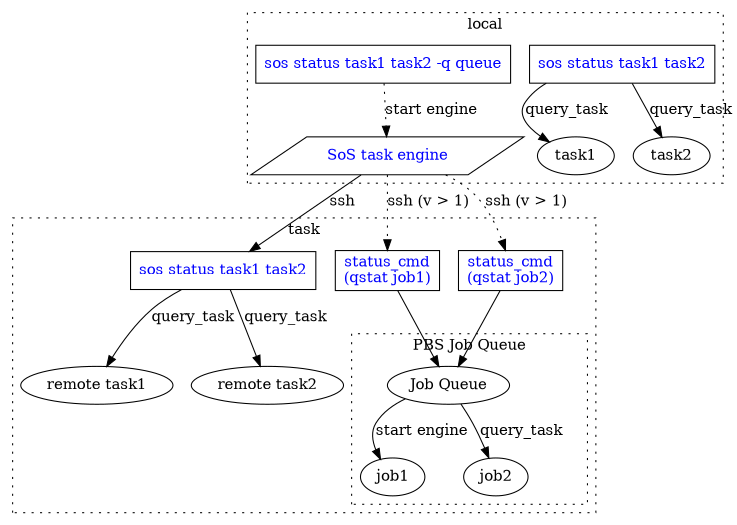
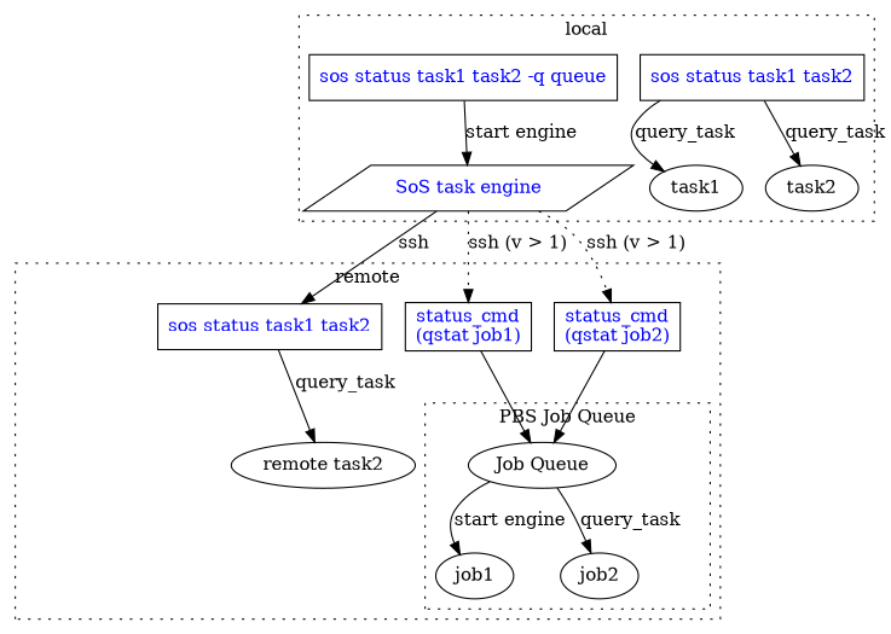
  digraph {
    n1 [fontcolor=blue label="sos status task1 task2" shape=box]
    n2 [label=task1]
    n3 [label=task2]
    n4 [fontcolor=blue label="sos status task1 task2 -q queue" shape=box]
    n5 [fontcolor=blue label="SoS task engine" shape=parallelogram]
    n6 [label="Job Queue"]
    n7 [label=job1]
    n8 [label=job2]
    n9 [fontcolor=blue label="sos status task1 task2" shape=box]
-   n10 [label="remote task1"]
    n11 [label="remote task2"]
    n12 [fontcolor=blue label="status_cmd\n(qstat job1)" shape=box]
    n13 [fontcolor=blue label="status_cmd\n(qstat job2)" shape=box]
    subgraph cluster_1 {
      label=local
      style=dotted
      n1
      n2
      n3
      n4
      n5
    }
    subgraph cluster_2 {
-     label=task
+     label=remote
      style=dotted
      n9
-     n10
      n11
      n12
      n13
      subgraph cluster_3 {
        label="PBS Job Queue"
        style=dotted
        n6
        n7
        n8
      }
    }
    n1 -> n2 [label=query_task]
    n1 -> n3 [label=query_task]
-   n4 -> n5 [label="start engine" style=dotted]
+   n4 -> n5 [label="start engine"]
    n5 -> n9 [label=ssh]
    n5 -> n12 [label="ssh (v > 1)" style=dotted]
    n5 -> n13 [label="ssh (v > 1)" style=dotted]
    n6 -> n7 [label="start engine"]
    n6 -> n8 [label=query_task]
-   n9 -> n10 [label=query_task]
    n9 -> n11 [label=query_task]
    n12 -> n6
    n13 -> n6
  }
